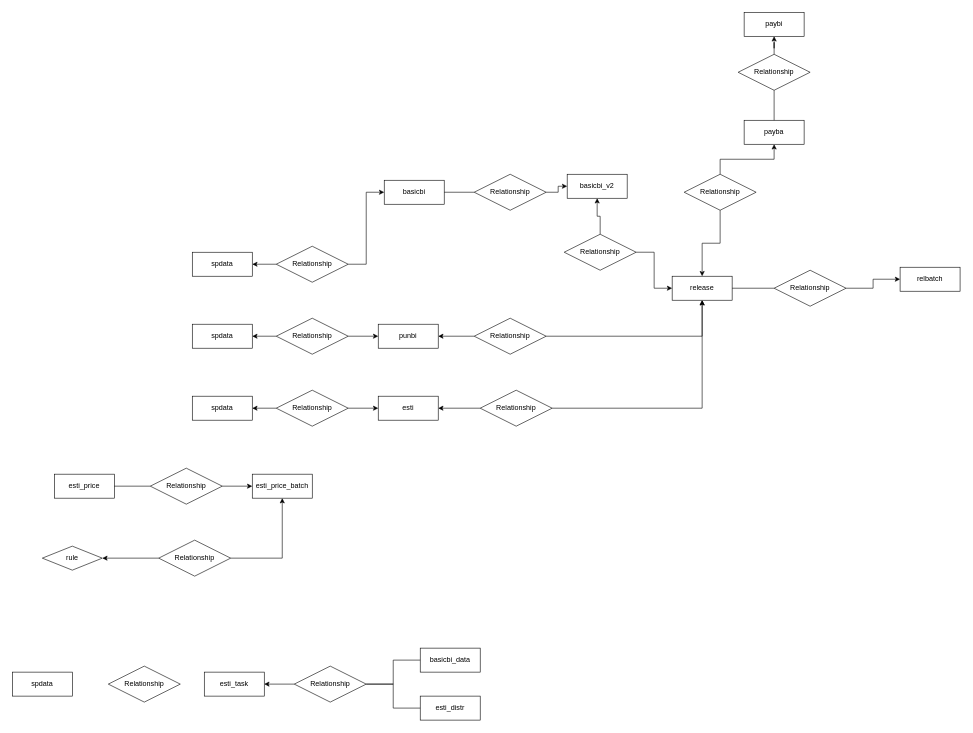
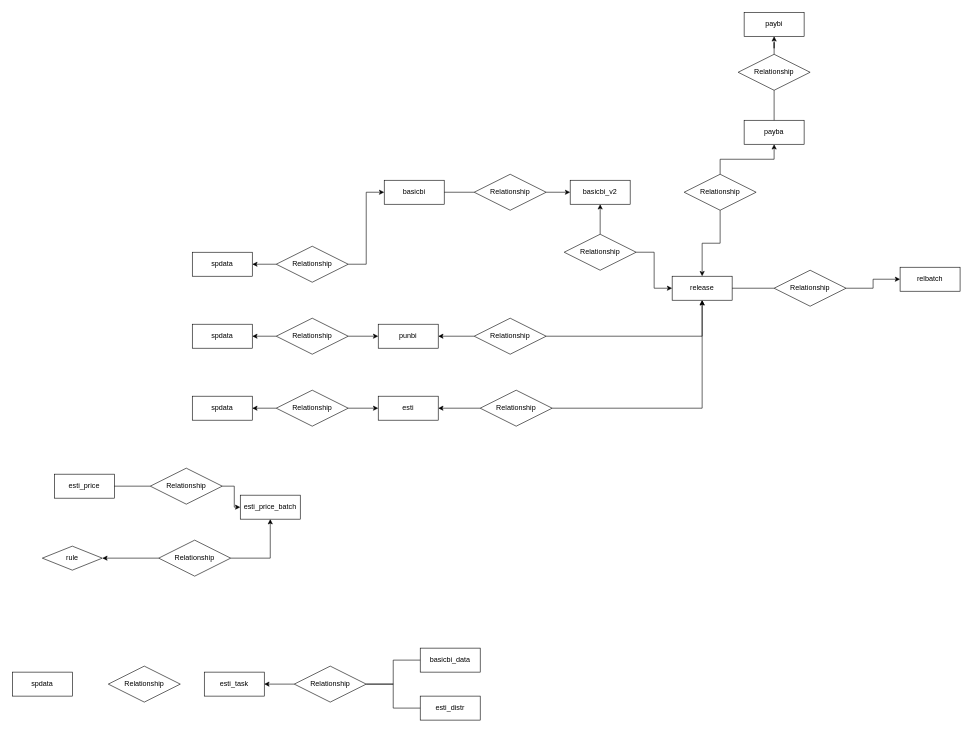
  <mxCell id="0" />
  <mxCell id="1" parent="0" />
  <mxCell id="2" value="spdata" style="whiteSpace=wrap;html=1;align=center;" vertex="1" parent="1"><mxGeometry x="320" y="420" width="100" height="40" as="geometry" /></mxCell>
  <mxCell id="3" style="edgeStyle=orthogonalEdgeStyle;rounded=0;orthogonalLoop=1;jettySize=auto;html=1;entryX=1;entryY=0.5;entryDx=0;entryDy=0;" edge="1" parent="1" source="5" target="2"><mxGeometry relative="1" as="geometry" /></mxCell>
  <mxCell id="4" style="edgeStyle=orthogonalEdgeStyle;rounded=0;orthogonalLoop=1;jettySize=auto;html=1;entryX=0;entryY=0.5;entryDx=0;entryDy=0;" edge="1" parent="1" source="5" target="6"><mxGeometry relative="1" as="geometry" /></mxCell>
  <mxCell id="5" value="Relationship" style="shape=rhombus;perimeter=rhombusPerimeter;whiteSpace=wrap;html=1;align=center;" vertex="1" parent="1"><mxGeometry x="460" y="410" width="120" height="60" as="geometry" /></mxCell>
  <mxCell id="6" value="basicbi" style="whiteSpace=wrap;html=1;align=center;" vertex="1" parent="1"><mxGeometry x="640" y="300" width="100" height="40" as="geometry" /></mxCell>
  <mxCell id="7" value="punbi" style="whiteSpace=wrap;html=1;align=center;" vertex="1" parent="1"><mxGeometry x="630" y="540" width="100" height="40" as="geometry" /></mxCell>
  <mxCell id="8" value="esti" style="whiteSpace=wrap;html=1;align=center;" vertex="1" parent="1"><mxGeometry x="630" y="660" width="100" height="40" as="geometry" /></mxCell>
  <mxCell id="9" value="release" style="whiteSpace=wrap;html=1;align=center;" vertex="1" parent="1"><mxGeometry x="1120" y="460" width="100" height="40" as="geometry" /></mxCell>
  <mxCell id="10" value="relbatch" style="whiteSpace=wrap;html=1;align=center;" vertex="1" parent="1"><mxGeometry x="1500" y="445" width="100" height="40" as="geometry" /></mxCell>
  <mxCell id="11" value="paybi" style="whiteSpace=wrap;html=1;align=center;" vertex="1" parent="1"><mxGeometry x="1240" y="20" width="100" height="40" as="geometry" /></mxCell>
  <mxCell id="12" value="payba" style="whiteSpace=wrap;html=1;align=center;" vertex="1" parent="1"><mxGeometry x="1240" y="200" width="100" height="40" as="geometry" /></mxCell>
  <mxCell id="13" value="basicbi_data" style="whiteSpace=wrap;html=1;align=center;" vertex="1" parent="1"><mxGeometry x="700" y="1080" width="100" height="40" as="geometry" /></mxCell>
  <mxCell id="14" value="esti_distr" style="whiteSpace=wrap;html=1;align=center;" vertex="1" parent="1"><mxGeometry x="700" y="1160" width="100" height="40" as="geometry" /></mxCell>
  <mxCell id="15" value="esti_price" style="whiteSpace=wrap;html=1;align=center;" vertex="1" parent="1"><mxGeometry x="90" y="790" width="100" height="40" as="geometry" /></mxCell>
- <mxCell id="16" value="esti_price_batch" style="whiteSpace=wrap;html=1;align=center;" vertex="1" parent="1"><mxGeometry x="420" y="790" width="100" height="40" as="geometry" /></mxCell>
+ <mxCell id="16" value="esti_price_batch" style="whiteSpace=wrap;html=1;align=center;" vertex="1" parent="1"><mxGeometry x="400" y="825" width="100" height="40" as="geometry" /></mxCell>
  <mxCell id="17" value="esti_task" style="whiteSpace=wrap;html=1;align=center;" vertex="1" parent="1"><mxGeometry x="340" y="1120" width="100" height="40" as="geometry" /></mxCell>
- <mxCell id="18" value="basicbi_v2" style="whiteSpace=wrap;html=1;align=center;" vertex="1" parent="1"><mxGeometry x="945" y="290" width="100" height="40" as="geometry" /></mxCell>
+ <mxCell id="18" value="basicbi_v2" style="whiteSpace=wrap;html=1;align=center;" vertex="1" parent="1"><mxGeometry x="950" y="300" width="100" height="40" as="geometry" /></mxCell>
  <mxCell id="19" value="spdata" style="whiteSpace=wrap;html=1;align=center;" vertex="1" parent="1"><mxGeometry x="20" y="1120" width="100" height="40" as="geometry" /></mxCell>
  <mxCell id="20" value="Relationship" style="shape=rhombus;perimeter=rhombusPerimeter;whiteSpace=wrap;html=1;align=center;" vertex="1" parent="1"><mxGeometry x="180" y="1110" width="120" height="60" as="geometry" /></mxCell>
  <mxCell id="21" value="spdata" style="whiteSpace=wrap;html=1;align=center;" vertex="1" parent="1"><mxGeometry x="320" y="540" width="100" height="40" as="geometry" /></mxCell>
  <mxCell id="22" style="edgeStyle=orthogonalEdgeStyle;rounded=0;orthogonalLoop=1;jettySize=auto;html=1;entryX=1;entryY=0.5;entryDx=0;entryDy=0;" edge="1" parent="1" source="24" target="21"><mxGeometry relative="1" as="geometry" /></mxCell>
  <mxCell id="23" style="edgeStyle=orthogonalEdgeStyle;rounded=0;orthogonalLoop=1;jettySize=auto;html=1;entryX=0;entryY=0.5;entryDx=0;entryDy=0;" edge="1" parent="1" source="24" target="7"><mxGeometry relative="1" as="geometry" /></mxCell>
  <mxCell id="24" value="Relationship" style="shape=rhombus;perimeter=rhombusPerimeter;whiteSpace=wrap;html=1;align=center;" vertex="1" parent="1"><mxGeometry x="460" y="530" width="120" height="60" as="geometry" /></mxCell>
  <mxCell id="25" value="spdata" style="whiteSpace=wrap;html=1;align=center;" vertex="1" parent="1"><mxGeometry x="320" y="660" width="100" height="40" as="geometry" /></mxCell>
  <mxCell id="26" style="edgeStyle=orthogonalEdgeStyle;rounded=0;orthogonalLoop=1;jettySize=auto;html=1;entryX=1;entryY=0.5;entryDx=0;entryDy=0;" edge="1" parent="1" source="28" target="25"><mxGeometry relative="1" as="geometry" /></mxCell>
  <mxCell id="27" style="edgeStyle=orthogonalEdgeStyle;rounded=0;orthogonalLoop=1;jettySize=auto;html=1;" edge="1" parent="1" source="28" target="8"><mxGeometry relative="1" as="geometry" /></mxCell>
  <mxCell id="28" value="Relationship" style="shape=rhombus;perimeter=rhombusPerimeter;whiteSpace=wrap;html=1;align=center;" vertex="1" parent="1"><mxGeometry x="460" y="650" width="120" height="60" as="geometry" /></mxCell>
  <mxCell id="29" style="edgeStyle=orthogonalEdgeStyle;rounded=0;orthogonalLoop=1;jettySize=auto;html=1;entryX=0;entryY=0.5;entryDx=0;entryDy=0;" edge="1" parent="1" source="31" target="18"><mxGeometry relative="1" as="geometry" /></mxCell>
  <mxCell id="30" style="edgeStyle=orthogonalEdgeStyle;rounded=0;orthogonalLoop=1;jettySize=auto;html=1;entryX=1;entryY=0.5;entryDx=0;entryDy=0;endArrow=none;endFill=0;" edge="1" parent="1" source="31" target="6"><mxGeometry relative="1" as="geometry" /></mxCell>
  <mxCell id="31" value="Relationship" style="shape=rhombus;perimeter=rhombusPerimeter;whiteSpace=wrap;html=1;align=center;" vertex="1" parent="1"><mxGeometry x="790" y="290" width="120" height="60" as="geometry" /></mxCell>
  <mxCell id="32" style="edgeStyle=orthogonalEdgeStyle;rounded=0;orthogonalLoop=1;jettySize=auto;html=1;entryX=1;entryY=0.5;entryDx=0;entryDy=0;" edge="1" parent="1" source="34" target="7"><mxGeometry relative="1" as="geometry" /></mxCell>
  <mxCell id="33" style="edgeStyle=orthogonalEdgeStyle;rounded=0;orthogonalLoop=1;jettySize=auto;html=1;entryX=0.5;entryY=1;entryDx=0;entryDy=0;" edge="1" parent="1" source="34" target="9"><mxGeometry relative="1" as="geometry" /></mxCell>
  <mxCell id="34" value="Relationship" style="shape=rhombus;perimeter=rhombusPerimeter;whiteSpace=wrap;html=1;align=center;" vertex="1" parent="1"><mxGeometry x="790" y="530" width="120" height="60" as="geometry" /></mxCell>
  <mxCell id="35" value="" style="edgeStyle=orthogonalEdgeStyle;rounded=0;orthogonalLoop=1;jettySize=auto;html=1;" edge="1" parent="1" source="37" target="8"><mxGeometry relative="1" as="geometry" /></mxCell>
  <mxCell id="36" style="edgeStyle=orthogonalEdgeStyle;rounded=0;orthogonalLoop=1;jettySize=auto;html=1;entryX=0.5;entryY=1;entryDx=0;entryDy=0;" edge="1" parent="1" source="37" target="9"><mxGeometry relative="1" as="geometry" /></mxCell>
  <mxCell id="37" value="Relationship" style="shape=rhombus;perimeter=rhombusPerimeter;whiteSpace=wrap;html=1;align=center;" vertex="1" parent="1"><mxGeometry x="800" y="650" width="120" height="60" as="geometry" /></mxCell>
  <mxCell id="38" style="edgeStyle=orthogonalEdgeStyle;rounded=0;orthogonalLoop=1;jettySize=auto;html=1;" edge="1" parent="1" source="40" target="10"><mxGeometry relative="1" as="geometry" /></mxCell>
  <mxCell id="39" style="edgeStyle=orthogonalEdgeStyle;rounded=0;orthogonalLoop=1;jettySize=auto;html=1;entryX=1;entryY=0.5;entryDx=0;entryDy=0;endArrow=none;endFill=0;" edge="1" parent="1" source="40" target="9"><mxGeometry relative="1" as="geometry" /></mxCell>
  <mxCell id="40" value="Relationship" style="shape=rhombus;perimeter=rhombusPerimeter;whiteSpace=wrap;html=1;align=center;" vertex="1" parent="1"><mxGeometry x="1290" y="450" width="120" height="60" as="geometry" /></mxCell>
  <mxCell id="41" style="edgeStyle=orthogonalEdgeStyle;rounded=0;orthogonalLoop=1;jettySize=auto;html=1;entryX=0.5;entryY=1;entryDx=0;entryDy=0;" edge="1" parent="1" source="43" target="18"><mxGeometry relative="1" as="geometry" /></mxCell>
  <mxCell id="42" style="edgeStyle=orthogonalEdgeStyle;rounded=0;orthogonalLoop=1;jettySize=auto;html=1;entryX=0;entryY=0.5;entryDx=0;entryDy=0;" edge="1" parent="1" source="43" target="9"><mxGeometry relative="1" as="geometry" /></mxCell>
  <mxCell id="43" value="Relationship" style="shape=rhombus;perimeter=rhombusPerimeter;whiteSpace=wrap;html=1;align=center;" vertex="1" parent="1"><mxGeometry x="940" y="390" width="120" height="60" as="geometry" /></mxCell>
  <mxCell id="44" style="edgeStyle=orthogonalEdgeStyle;rounded=0;orthogonalLoop=1;jettySize=auto;html=1;" edge="1" parent="1" source="46" target="9"><mxGeometry relative="1" as="geometry" /></mxCell>
  <mxCell id="45" style="edgeStyle=orthogonalEdgeStyle;rounded=0;orthogonalLoop=1;jettySize=auto;html=1;entryX=0.5;entryY=1;entryDx=0;entryDy=0;" edge="1" parent="1" source="46" target="12"><mxGeometry relative="1" as="geometry" /></mxCell>
  <mxCell id="46" value="Relationship" style="shape=rhombus;perimeter=rhombusPerimeter;whiteSpace=wrap;html=1;align=center;" vertex="1" parent="1"><mxGeometry x="1140" y="290" width="120" height="60" as="geometry" /></mxCell>
  <mxCell id="47" style="edgeStyle=orthogonalEdgeStyle;rounded=0;orthogonalLoop=1;jettySize=auto;html=1;endArrow=none;endFill=0;" edge="1" parent="1" source="49" target="12"><mxGeometry relative="1" as="geometry" /></mxCell>
  <mxCell id="48" style="edgeStyle=orthogonalEdgeStyle;rounded=0;orthogonalLoop=1;jettySize=auto;html=1;entryX=0.5;entryY=1;entryDx=0;entryDy=0;" edge="1" parent="1" source="49" target="11"><mxGeometry relative="1" as="geometry" /></mxCell>
  <mxCell id="49" value="Relationship" style="shape=rhombus;perimeter=rhombusPerimeter;whiteSpace=wrap;html=1;align=center;" vertex="1" parent="1"><mxGeometry x="1230" y="90" width="120" height="60" as="geometry" /></mxCell>
  <mxCell id="50" style="edgeStyle=orthogonalEdgeStyle;rounded=0;orthogonalLoop=1;jettySize=auto;html=1;entryX=0;entryY=0.5;entryDx=0;entryDy=0;" edge="1" parent="1" source="52" target="16"><mxGeometry relative="1" as="geometry" /></mxCell>
  <mxCell id="51" style="edgeStyle=orthogonalEdgeStyle;rounded=0;orthogonalLoop=1;jettySize=auto;html=1;entryX=1;entryY=0.5;entryDx=0;entryDy=0;endArrow=none;endFill=0;" edge="1" parent="1" source="52" target="15"><mxGeometry relative="1" as="geometry" /></mxCell>
  <mxCell id="52" value="Relationship" style="shape=rhombus;perimeter=rhombusPerimeter;whiteSpace=wrap;html=1;align=center;" vertex="1" parent="1"><mxGeometry x="250" y="780" width="120" height="60" as="geometry" /></mxCell>
  <mxCell id="53" style="edgeStyle=orthogonalEdgeStyle;rounded=0;orthogonalLoop=1;jettySize=auto;html=1;entryX=1;entryY=0.5;entryDx=0;entryDy=0;" edge="1" parent="1" source="56" target="17"><mxGeometry relative="1" as="geometry" /></mxCell>
  <mxCell id="54" style="edgeStyle=orthogonalEdgeStyle;rounded=0;orthogonalLoop=1;jettySize=auto;html=1;entryX=0;entryY=0.5;entryDx=0;entryDy=0;endArrow=none;endFill=0;" edge="1" parent="1" source="56" target="14"><mxGeometry relative="1" as="geometry" /></mxCell>
  <mxCell id="55" style="edgeStyle=orthogonalEdgeStyle;rounded=0;orthogonalLoop=1;jettySize=auto;html=1;entryX=0;entryY=0.5;entryDx=0;entryDy=0;endArrow=none;endFill=0;" edge="1" parent="1" source="56" target="13"><mxGeometry relative="1" as="geometry" /></mxCell>
  <mxCell id="56" value="Relationship" style="shape=rhombus;perimeter=rhombusPerimeter;whiteSpace=wrap;html=1;align=center;" vertex="1" parent="1"><mxGeometry x="490" y="1110" width="120" height="60" as="geometry" /></mxCell>
  <mxCell id="57" value="rule" style="rhombus;whiteSpace=wrap;html=1;align=center;" vertex="1" parent="1"><mxGeometry x="70" y="910" width="100" height="40" as="geometry" /></mxCell>
  <mxCell id="58" style="edgeStyle=orthogonalEdgeStyle;rounded=0;orthogonalLoop=1;jettySize=auto;html=1;" edge="1" parent="1" source="60" target="57"><mxGeometry relative="1" as="geometry" /></mxCell>
  <mxCell id="59" style="edgeStyle=orthogonalEdgeStyle;rounded=0;orthogonalLoop=1;jettySize=auto;html=1;entryX=0.5;entryY=1;entryDx=0;entryDy=0;" edge="1" parent="1" source="60" target="16"><mxGeometry relative="1" as="geometry" /></mxCell>
  <mxCell id="60" value="Relationship" style="shape=rhombus;perimeter=rhombusPerimeter;whiteSpace=wrap;html=1;align=center;" vertex="1" parent="1"><mxGeometry x="264" y="900" width="120" height="60" as="geometry" /></mxCell>
